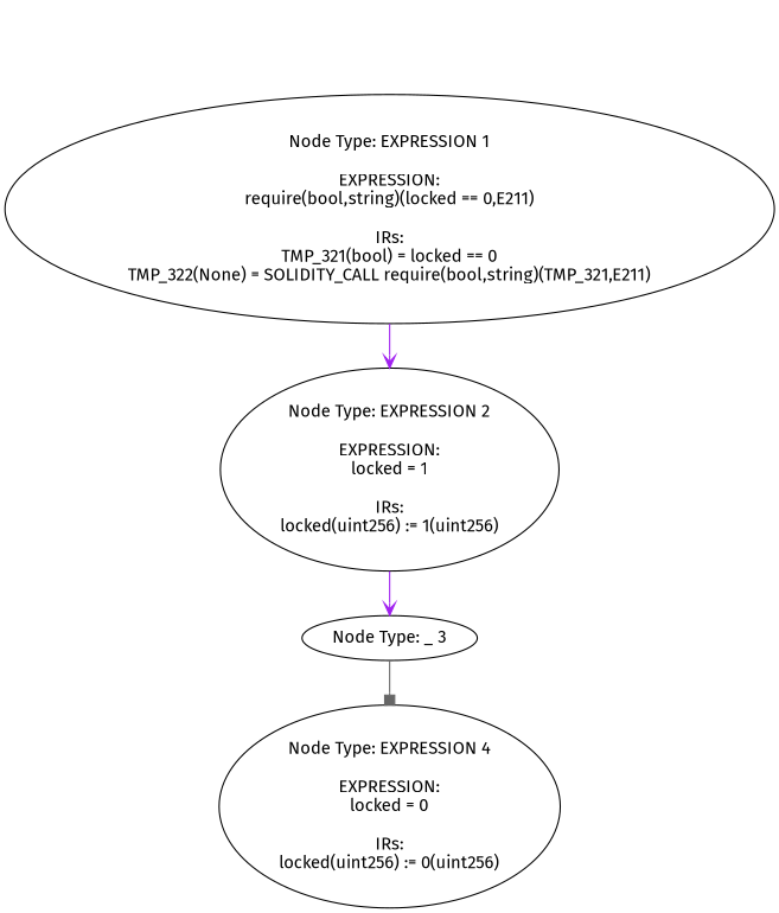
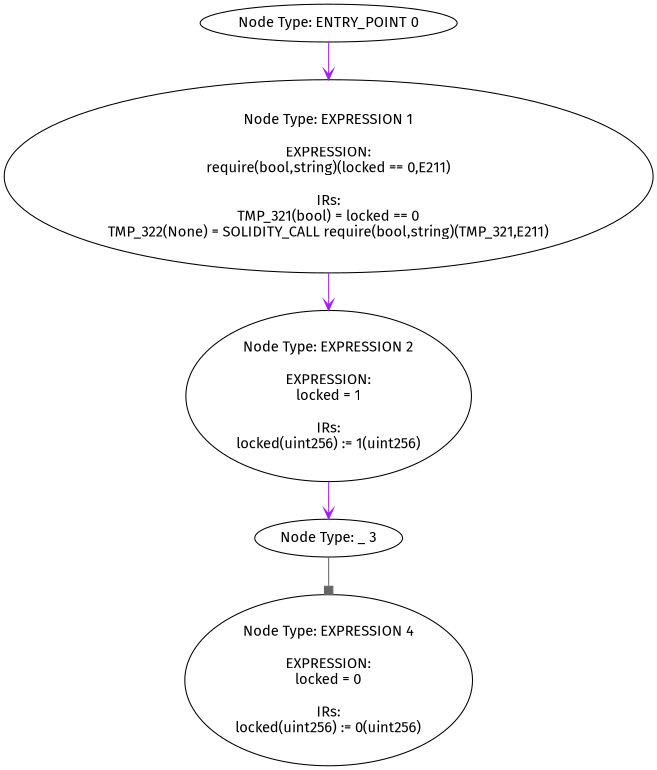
  digraph {
    fontname="Fira Sans"
    node [fontname="Fira Sans"]
    edge [color=purple arrowhead=vee fontname="Fira Sans"]
+   n1 [label="Node Type: ENTRY_POINT 0\n"]
    n2 [label="Node Type: EXPRESSION 1\n\nEXPRESSION:\nrequire(bool,string)(locked == 0,E211)\n\nIRs:\nTMP_321(bool) = locked == 0\nTMP_322(None) = SOLIDITY_CALL require(bool,string)(TMP_321,E211)"]
    n3 [label="Node Type: EXPRESSION 2\n\nEXPRESSION:\nlocked = 1\n\nIRs:\nlocked(uint256) := 1(uint256)"]
    n4 [label="Node Type: _ 3\n"]
    n5 [label="Node Type: EXPRESSION 4\n\nEXPRESSION:\nlocked = 0\n\nIRs:\nlocked(uint256) := 0(uint256)"]
+   n1 -> n2
    n2 -> n3
    n3 -> n4
    n4 -> n5 [color=gray40 arrowhead=box]
  }
